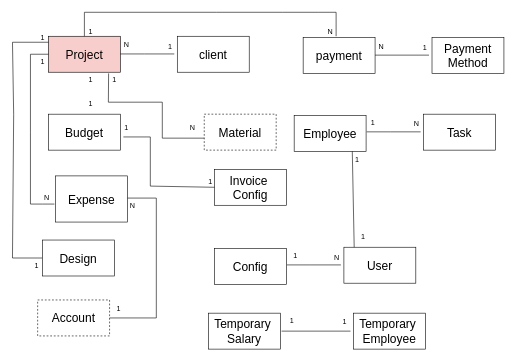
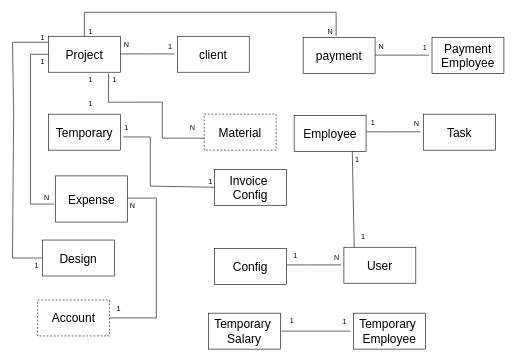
  <mxCell id="0" />
  <mxCell id="1" parent="0" />
- <mxCell id="2" value="&lt;font style=&quot;font-size: 20px;&quot;&gt;Project&lt;/font&gt;" style="rounded=0;whiteSpace=wrap;html=1;fillColor=#f8cecc;" vertex="1" parent="1"><mxGeometry x="80" y="60" width="120" height="60" as="geometry" /></mxCell>
+ <mxCell id="2" value="&lt;font style=&quot;font-size: 20px;&quot;&gt;Project&lt;/font&gt;" style="rounded=0;whiteSpace=wrap;html=1;" vertex="1" parent="1"><mxGeometry x="80" y="60" width="120" height="60" as="geometry" /></mxCell>
  <mxCell id="3" value="" style="endArrow=none;html=1;rounded=0;" edge="1" parent="1"><mxGeometry width="50" height="50" relative="1" as="geometry"><mxPoint x="200" y="89.5" as="sourcePoint" /><mxPoint x="290" y="89.5" as="targetPoint" /><Array as="points"><mxPoint x="240" y="89.5" /></Array></mxGeometry></mxCell>
  <mxCell id="4" value="&lt;font style=&quot;font-size: 20px;&quot;&gt;client&lt;/font&gt;" style="rounded=0;whiteSpace=wrap;html=1;" vertex="1" parent="1"><mxGeometry x="295" y="60" width="120" height="60" as="geometry" /></mxCell>
- <mxCell id="5" value="&lt;font style=&quot;font-size: 20px;&quot;&gt;Budget&lt;/font&gt;" style="rounded=0;whiteSpace=wrap;html=1;" vertex="1" parent="1"><mxGeometry x="80" y="190" width="120" height="60" as="geometry" /></mxCell>
+ <mxCell id="5" value="&lt;font style=&quot;font-size: 20px;&quot;&gt;Temporary&lt;/font&gt;" style="rounded=0;whiteSpace=wrap;html=1;" vertex="1" parent="1"><mxGeometry x="80" y="190" width="120" height="60" as="geometry" /></mxCell>
  <mxCell id="6" value="N" style="text;html=1;align=center;verticalAlign=middle;resizable=0;points=[];autosize=1;strokeColor=none;fillColor=none;" vertex="1" parent="1"><mxGeometry x="195" y="60" width="30" height="30" as="geometry" /></mxCell>
  <mxCell id="7" value="1" style="text;html=1;align=center;verticalAlign=middle;resizable=0;points=[];autosize=1;strokeColor=none;fillColor=none;" vertex="1" parent="1"><mxGeometry x="268" y="62" width="30" height="30" as="geometry" /></mxCell>
  <mxCell id="8" value="1" style="text;html=1;align=center;verticalAlign=middle;resizable=0;points=[];autosize=1;strokeColor=none;fillColor=none;rotation=0;" vertex="1" parent="1"><mxGeometry x="135" y="118" width="30" height="30" as="geometry" /></mxCell>
  <mxCell id="9" value="1" style="text;html=1;align=center;verticalAlign=middle;resizable=0;points=[];autosize=1;strokeColor=none;fillColor=none;" vertex="1" parent="1"><mxGeometry x="135" y="158" width="30" height="30" as="geometry" /></mxCell>
  <mxCell id="10" value="&lt;font style=&quot;font-size: 20px;&quot;&gt;payment&lt;/font&gt;" style="rounded=0;whiteSpace=wrap;html=1;" vertex="1" parent="1"><mxGeometry x="505" y="62" width="120" height="60" as="geometry" /></mxCell>
  <mxCell id="11" value="" style="endArrow=none;html=1;rounded=0;" edge="1" parent="1"><mxGeometry width="50" height="50" relative="1" as="geometry"><mxPoint x="625" y="91.5" as="sourcePoint" /><mxPoint x="715" y="91.5" as="targetPoint" /><Array as="points"><mxPoint x="665" y="91.5" /></Array></mxGeometry></mxCell>
- <mxCell id="12" value="&lt;font style=&quot;font-size: 20px;&quot;&gt;Payment&lt;/font&gt;&lt;div&gt;&lt;font style=&quot;font-size: 20px;&quot;&gt;Method&lt;/font&gt;&lt;/div&gt;" style="rounded=0;whiteSpace=wrap;html=1;" vertex="1" parent="1"><mxGeometry x="720" y="62" width="120" height="60" as="geometry" /></mxCell>
+ <mxCell id="12" value="&lt;font style=&quot;font-size: 20px;&quot;&gt;Payment&lt;/font&gt;&lt;div&gt;&lt;font style=&quot;font-size: 20px;&quot;&gt;Employee&lt;/font&gt;&lt;/div&gt;" style="rounded=0;whiteSpace=wrap;html=1;" vertex="1" parent="1"><mxGeometry x="720" y="62" width="120" height="60" as="geometry" /></mxCell>
  <mxCell id="13" value="N" style="text;html=1;align=center;verticalAlign=middle;resizable=0;points=[];autosize=1;strokeColor=none;fillColor=none;" vertex="1" parent="1"><mxGeometry x="620" y="62" width="30" height="30" as="geometry" /></mxCell>
  <mxCell id="14" value="1" style="text;html=1;align=center;verticalAlign=middle;resizable=0;points=[];autosize=1;strokeColor=none;fillColor=none;" vertex="1" parent="1"><mxGeometry x="693" y="64" width="30" height="30" as="geometry" /></mxCell>
  <mxCell id="15" value="" style="endArrow=none;html=1;rounded=0;exitX=0.5;exitY=0;exitDx=0;exitDy=0;" edge="1" parent="1" source="2"><mxGeometry width="50" height="50" relative="1" as="geometry"><mxPoint x="135" y="50" as="sourcePoint" /><mxPoint x="560" y="60" as="targetPoint" /><Array as="points"><mxPoint x="140" y="20" /><mxPoint x="360" y="20" /><mxPoint x="470" y="20" /><mxPoint x="530" y="20" /><mxPoint x="560" y="20" /></Array></mxGeometry></mxCell>
  <mxCell id="16" value="&lt;font style=&quot;font-size: 20px;&quot;&gt;Employee&lt;/font&gt;" style="rounded=0;whiteSpace=wrap;html=1;" vertex="1" parent="1"><mxGeometry x="490" y="192" width="120" height="60" as="geometry" /></mxCell>
  <mxCell id="17" value="" style="endArrow=none;html=1;rounded=0;" edge="1" parent="1"><mxGeometry width="50" height="50" relative="1" as="geometry"><mxPoint x="611" y="219.5" as="sourcePoint" /><mxPoint x="701" y="219.5" as="targetPoint" /><Array as="points"><mxPoint x="651" y="219.5" /></Array></mxGeometry></mxCell>
  <mxCell id="18" value="&lt;font style=&quot;font-size: 20px;&quot;&gt;Task&lt;/font&gt;" style="rounded=0;whiteSpace=wrap;html=1;" vertex="1" parent="1"><mxGeometry x="706" y="190" width="120" height="60" as="geometry" /></mxCell>
  <mxCell id="19" value="1" style="text;html=1;align=center;verticalAlign=middle;resizable=0;points=[];autosize=1;strokeColor=none;fillColor=none;" vertex="1" parent="1"><mxGeometry x="606" y="190" width="30" height="30" as="geometry" /></mxCell>
  <mxCell id="20" value="N" style="text;html=1;align=center;verticalAlign=middle;resizable=0;points=[];autosize=1;strokeColor=none;fillColor=none;" vertex="1" parent="1"><mxGeometry x="679" y="192" width="30" height="30" as="geometry" /></mxCell>
  <mxCell id="21" value="1" style="text;html=1;align=center;verticalAlign=middle;resizable=0;points=[];autosize=1;strokeColor=none;fillColor=none;" vertex="1" parent="1"><mxGeometry x="135" y="38" width="30" height="30" as="geometry" /></mxCell>
  <mxCell id="22" value="N" style="text;html=1;align=center;verticalAlign=middle;resizable=0;points=[];autosize=1;strokeColor=none;fillColor=none;" vertex="1" parent="1"><mxGeometry x="535" y="38" width="30" height="30" as="geometry" /></mxCell>
  <mxCell id="23" value="&lt;font style=&quot;font-size: 20px;&quot;&gt;Material&lt;/font&gt;" style="rounded=0;whiteSpace=wrap;html=1;dashed=1;" vertex="1" parent="1"><mxGeometry x="340" y="190" width="120" height="60" as="geometry" /></mxCell>
  <mxCell id="24" value="" style="endArrow=none;html=1;rounded=0;entryX=0.92;entryY=1.033;entryDx=0;entryDy=0;entryPerimeter=0;exitX=0;exitY=0.667;exitDx=0;exitDy=0;exitPerimeter=0;" edge="1" parent="1" source="23"><mxGeometry width="50" height="50" relative="1" as="geometry"><mxPoint x="300" y="240" as="sourcePoint" /><mxPoint x="180.4" y="122" as="targetPoint" /><Array as="points"><mxPoint x="270" y="230" /><mxPoint x="270" y="170" /><mxPoint x="180" y="170.02" /></Array></mxGeometry></mxCell>
  <mxCell id="25" value="1" style="text;html=1;align=center;verticalAlign=middle;resizable=0;points=[];autosize=1;strokeColor=none;fillColor=none;" vertex="1" parent="1"><mxGeometry x="175" y="118" width="30" height="30" as="geometry" /></mxCell>
  <mxCell id="26" value="N" style="text;html=1;align=center;verticalAlign=middle;resizable=0;points=[];autosize=1;strokeColor=none;fillColor=none;" vertex="1" parent="1"><mxGeometry x="305" y="198" width="30" height="30" as="geometry" /></mxCell>
  <mxCell id="27" value="&lt;font style=&quot;font-size: 20px;&quot;&gt;Expense&lt;/font&gt;" style="rounded=0;whiteSpace=wrap;html=1;" vertex="1" parent="1"><mxGeometry x="92" y="293" width="120" height="77" as="geometry" /></mxCell>
  <mxCell id="28" value="" style="endArrow=none;html=1;rounded=0;" edge="1" parent="1"><mxGeometry width="50" height="50" relative="1" as="geometry"><mxPoint x="90" y="340" as="sourcePoint" /><mxPoint x="80" y="90" as="targetPoint" /><Array as="points"><mxPoint x="70" y="340" /><mxPoint x="50" y="340" /><mxPoint x="50" y="220" /><mxPoint x="50" y="90" /></Array></mxGeometry></mxCell>
  <mxCell id="29" value="1" style="text;html=1;align=center;verticalAlign=middle;resizable=0;points=[];autosize=1;strokeColor=none;fillColor=none;" vertex="1" parent="1"><mxGeometry x="55" y="88" width="30" height="30" as="geometry" /></mxCell>
  <mxCell id="30" value="N" style="text;html=1;align=center;verticalAlign=middle;resizable=0;points=[];autosize=1;strokeColor=none;fillColor=none;" vertex="1" parent="1"><mxGeometry x="62" y="315" width="30" height="30" as="geometry" /></mxCell>
  <mxCell id="31" value="&lt;font style=&quot;font-size: 20px;&quot;&gt;Config&lt;/font&gt;" style="rounded=0;whiteSpace=wrap;html=1;" vertex="1" parent="1"><mxGeometry x="357" y="414" width="120" height="60" as="geometry" /></mxCell>
  <mxCell id="32" value="" style="endArrow=none;html=1;rounded=0;" edge="1" parent="1"><mxGeometry width="50" height="50" relative="1" as="geometry"><mxPoint x="478" y="441.5" as="sourcePoint" /><mxPoint x="568" y="441.5" as="targetPoint" /><Array as="points"><mxPoint x="518" y="441.5" /></Array></mxGeometry></mxCell>
  <mxCell id="33" value="&lt;font style=&quot;font-size: 20px;&quot;&gt;User&lt;/font&gt;" style="rounded=0;whiteSpace=wrap;html=1;" vertex="1" parent="1"><mxGeometry x="573" y="412" width="120" height="60" as="geometry" /></mxCell>
  <mxCell id="34" value="1" style="text;html=1;align=center;verticalAlign=middle;resizable=0;points=[];autosize=1;strokeColor=none;fillColor=none;" vertex="1" parent="1"><mxGeometry x="477" y="412" width="30" height="30" as="geometry" /></mxCell>
  <mxCell id="35" value="N" style="text;html=1;align=center;verticalAlign=middle;resizable=0;points=[];autosize=1;strokeColor=none;fillColor=none;" vertex="1" parent="1"><mxGeometry x="546" y="414" width="30" height="30" as="geometry" /></mxCell>
  <mxCell id="36" value="" style="endArrow=none;html=1;rounded=0;entryX=0;entryY=0.167;entryDx=0;entryDy=0;entryPerimeter=0;" edge="1" parent="1" target="2"><mxGeometry width="50" height="50" relative="1" as="geometry"><mxPoint x="70" y="430" as="sourcePoint" /><mxPoint x="80" y="65" as="targetPoint" /><Array as="points"><mxPoint x="70" y="430" /><mxPoint x="20" y="430" /><mxPoint x="22" y="190" /><mxPoint x="20" y="70" /></Array></mxGeometry></mxCell>
  <mxCell id="37" value="&lt;font style=&quot;font-size: 20px;&quot;&gt;Design&lt;/font&gt;" style="rounded=0;whiteSpace=wrap;html=1;" vertex="1" parent="1"><mxGeometry x="70" y="400" width="120" height="60" as="geometry" /></mxCell>
  <mxCell id="38" value="&lt;font style=&quot;font-size: 20px;&quot;&gt;Temporary&amp;nbsp;&lt;/font&gt;&lt;div&gt;&lt;font style=&quot;font-size: 20px;&quot;&gt;Salary&lt;/font&gt;&lt;/div&gt;" style="rounded=0;whiteSpace=wrap;html=1;" vertex="1" parent="1"><mxGeometry x="347" y="522" width="120" height="60" as="geometry" /></mxCell>
  <mxCell id="39" value="&lt;font style=&quot;font-size: 20px;&quot;&gt;Temporary&amp;nbsp;&lt;/font&gt;&lt;div&gt;&lt;font style=&quot;font-size: 20px;&quot;&gt;Employee&lt;/font&gt;&lt;/div&gt;" style="rounded=0;whiteSpace=wrap;html=1;" vertex="1" parent="1"><mxGeometry x="589" y="522" width="120" height="60" as="geometry" /></mxCell>
  <mxCell id="40" value="&lt;span style=&quot;font-size: 20px;&quot;&gt;Account&lt;/span&gt;" style="rounded=0;whiteSpace=wrap;html=1;dashed=1;" vertex="1" parent="1"><mxGeometry x="62" y="500" width="120" height="60" as="geometry" /></mxCell>
  <mxCell id="41" value="" style="endArrow=none;html=1;rounded=0;" edge="1" parent="1"><mxGeometry width="50" height="50" relative="1" as="geometry"><mxPoint x="469" y="552" as="sourcePoint" /><mxPoint x="584" y="552" as="targetPoint" /></mxGeometry></mxCell>
  <mxCell id="42" value="1" style="text;html=1;align=center;verticalAlign=middle;resizable=0;points=[];autosize=1;strokeColor=none;fillColor=none;" vertex="1" parent="1"><mxGeometry x="45" y="428" width="30" height="30" as="geometry" /></mxCell>
  <mxCell id="43" value="1" style="text;html=1;align=center;verticalAlign=middle;resizable=0;points=[];autosize=1;strokeColor=none;fillColor=none;" vertex="1" parent="1"><mxGeometry x="55" y="48" width="30" height="30" as="geometry" /></mxCell>
  <mxCell id="44" value="1" style="text;html=1;align=center;verticalAlign=middle;resizable=0;points=[];autosize=1;strokeColor=none;fillColor=none;" vertex="1" parent="1"><mxGeometry x="559" y="522" width="30" height="30" as="geometry" /></mxCell>
  <mxCell id="45" value="1" style="text;html=1;align=center;verticalAlign=middle;resizable=0;points=[];autosize=1;strokeColor=none;fillColor=none;" vertex="1" parent="1"><mxGeometry x="471" y="520" width="30" height="30" as="geometry" /></mxCell>
  <mxCell id="46" value="" style="endArrow=none;html=1;rounded=0;entryX=1;entryY=0.5;entryDx=0;entryDy=0;" edge="1" parent="1" target="40"><mxGeometry width="50" height="50" relative="1" as="geometry"><mxPoint x="212" y="330" as="sourcePoint" /><mxPoint x="280" y="540" as="targetPoint" /><Array as="points"><mxPoint x="260" y="330" /><mxPoint x="260" y="440" /><mxPoint x="260" y="530" /></Array></mxGeometry></mxCell>
  <mxCell id="47" value="N" style="text;html=1;align=center;verticalAlign=middle;resizable=0;points=[];autosize=1;strokeColor=none;fillColor=none;" vertex="1" parent="1"><mxGeometry x="205" y="328" width="30" height="30" as="geometry" /></mxCell>
  <mxCell id="48" value="1" style="text;html=1;align=center;verticalAlign=middle;resizable=0;points=[];autosize=1;strokeColor=none;fillColor=none;" vertex="1" parent="1"><mxGeometry x="182" y="500" width="30" height="30" as="geometry" /></mxCell>
  <mxCell id="49" value="" style="endArrow=none;html=1;rounded=0;exitX=0.75;exitY=1;exitDx=0;exitDy=0;entryX=0.006;entryY=1.067;entryDx=0;entryDy=0;entryPerimeter=0;" edge="1" parent="1" target="51"><mxGeometry width="50" height="50" relative="1" as="geometry"><mxPoint x="587" y="252" as="sourcePoint" /><mxPoint x="594" y="410" as="targetPoint" /><Array as="points" /></mxGeometry></mxCell>
  <mxCell id="50" value="1" style="text;html=1;align=center;verticalAlign=middle;resizable=0;points=[];autosize=1;strokeColor=none;fillColor=none;" vertex="1" parent="1"><mxGeometry x="580" y="252" width="30" height="30" as="geometry" /></mxCell>
  <mxCell id="51" value="1" style="text;html=1;align=center;verticalAlign=middle;resizable=0;points=[];autosize=1;strokeColor=none;fillColor=none;" vertex="1" parent="1"><mxGeometry x="590" y="380" width="30" height="30" as="geometry" /></mxCell>
  <mxCell id="52" value="&lt;span style=&quot;font-size: 20px;&quot;&gt;Invoice&amp;nbsp;&lt;/span&gt;&lt;div&gt;&lt;span style=&quot;font-size: 20px;&quot;&gt;Config&lt;/span&gt;&lt;/div&gt;" style="rounded=0;whiteSpace=wrap;html=1;" vertex="1" parent="1"><mxGeometry x="357" y="282" width="120" height="60" as="geometry" /></mxCell>
  <mxCell id="53" value="" style="endArrow=none;html=1;rounded=0;exitX=0.75;exitY=1;exitDx=0;exitDy=0;entryX=0;entryY=0.5;entryDx=0;entryDy=0;" edge="1" parent="1" target="52"><mxGeometry width="50" height="50" relative="1" as="geometry"><mxPoint x="205" y="228" as="sourcePoint" /><mxPoint x="270" y="290" as="targetPoint" /><Array as="points"><mxPoint x="250" y="228" /><mxPoint x="250" y="310" /></Array></mxGeometry></mxCell>
  <mxCell id="54" value="1" style="text;html=1;align=center;verticalAlign=middle;resizable=0;points=[];autosize=1;strokeColor=none;fillColor=none;" vertex="1" parent="1"><mxGeometry x="195" y="198" width="30" height="30" as="geometry" /></mxCell>
  <mxCell id="55" value="1" style="text;html=1;align=center;verticalAlign=middle;resizable=0;points=[];autosize=1;strokeColor=none;fillColor=none;" vertex="1" parent="1"><mxGeometry x="335" y="288" width="30" height="30" as="geometry" /></mxCell>
